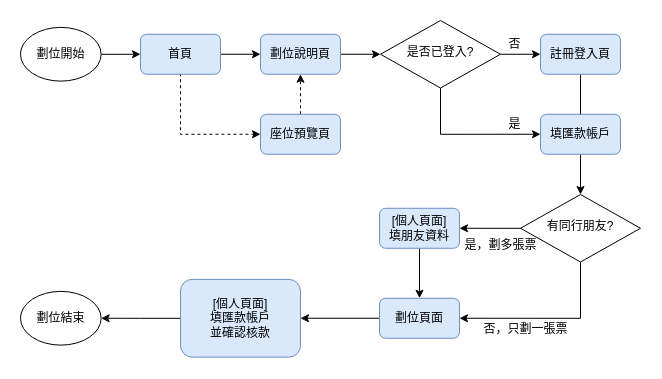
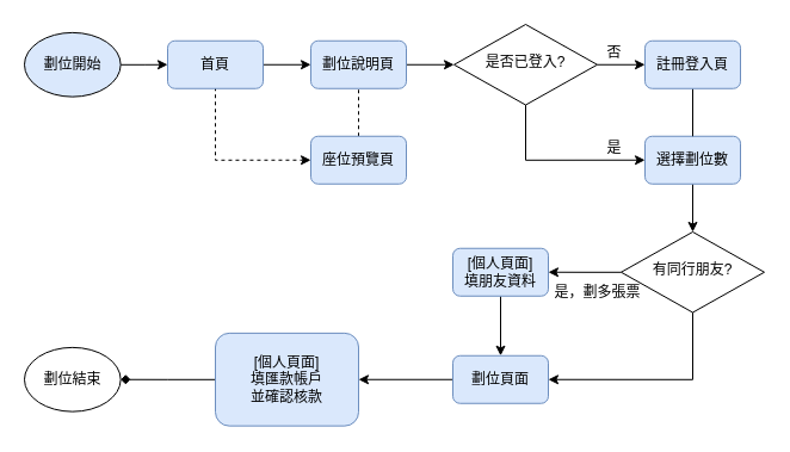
  <mxCell id="0" />
  <mxCell id="1" parent="0" />
  <mxCell id="2" style="edgeStyle=orthogonalEdgeStyle;rounded=0;orthogonalLoop=1;jettySize=auto;html=1;exitX=1;exitY=0.5;exitDx=0;exitDy=0;entryX=0;entryY=0.5;entryDx=0;entryDy=0;" edge="1" parent="1" source="4" target="8"><mxGeometry relative="1" as="geometry" /></mxCell>
  <mxCell id="3" style="edgeStyle=orthogonalEdgeStyle;rounded=0;orthogonalLoop=1;jettySize=auto;html=1;dashed=1;entryX=0;entryY=0.5;entryDx=0;entryDy=0;" edge="1" parent="1" target="6"><mxGeometry relative="1" as="geometry"><mxPoint x="180" y="72.75" as="sourcePoint" /><mxPoint x="210" y="155" as="targetPoint" /><Array as="points"><mxPoint x="180" y="133" /><mxPoint x="260" y="133" /></Array></mxGeometry></mxCell>
  <mxCell id="4" value="首頁" style="rounded=1;whiteSpace=wrap;html=1;fontSize=12;glass=0;strokeWidth=1;shadow=0;fillColor=#dae8fc;strokeColor=#6c8ebf;" parent="1" vertex="1"><mxGeometry x="140" y="33.75" width="80" height="40" as="geometry" /></mxCell>
- <mxCell id="5" style="edgeStyle=orthogonalEdgeStyle;rounded=0;orthogonalLoop=1;jettySize=auto;html=1;exitX=0.5;exitY=0;exitDx=0;exitDy=0;entryX=0.5;entryY=1;entryDx=0;entryDy=0;dashed=1;" edge="1" parent="1" source="6" target="8"><mxGeometry relative="1" as="geometry" /></mxCell>
+ <mxCell id="5" style="edgeStyle=orthogonalEdgeStyle;rounded=0;orthogonalLoop=1;jettySize=auto;html=1;exitX=0.5;exitY=0;exitDx=0;exitDy=0;entryX=0.5;entryY=1;entryDx=0;entryDy=0;dashed=1;endArrow=none;" edge="1" parent="1" source="6" target="8"><mxGeometry relative="1" as="geometry" /></mxCell>
  <mxCell id="6" value="座位預覽頁" style="rounded=1;whiteSpace=wrap;html=1;fontSize=12;glass=0;strokeWidth=1;shadow=0;fillColor=#dae8fc;strokeColor=#6c8ebf;" parent="1" vertex="1"><mxGeometry x="260" y="113.75" width="80" height="40" as="geometry" /></mxCell>
  <mxCell id="7" style="edgeStyle=orthogonalEdgeStyle;rounded=0;orthogonalLoop=1;jettySize=auto;html=1;exitX=1;exitY=0.5;exitDx=0;exitDy=0;entryX=0;entryY=0.5;entryDx=0;entryDy=0;" edge="1" parent="1" source="8" target="11"><mxGeometry relative="1" as="geometry" /></mxCell>
  <mxCell id="8" value="劃位說明頁" style="rounded=1;whiteSpace=wrap;html=1;fontSize=12;glass=0;strokeWidth=1;shadow=0;fillColor=#dae8fc;strokeColor=#6c8ebf;" parent="1" vertex="1"><mxGeometry x="260" y="33.75" width="80" height="40" as="geometry" /></mxCell>
  <mxCell id="9" style="edgeStyle=orthogonalEdgeStyle;rounded=0;orthogonalLoop=1;jettySize=auto;html=1;exitX=1;exitY=0.5;exitDx=0;exitDy=0;entryX=0;entryY=0.5;entryDx=0;entryDy=0;" edge="1" parent="1" source="11" target="16"><mxGeometry relative="1" as="geometry" /></mxCell>
  <mxCell id="10" style="edgeStyle=orthogonalEdgeStyle;rounded=0;orthogonalLoop=1;jettySize=auto;html=1;exitX=0.5;exitY=1;exitDx=0;exitDy=0;entryX=0;entryY=0.5;entryDx=0;entryDy=0;" edge="1" parent="1" source="11" target="13"><mxGeometry relative="1" as="geometry" /></mxCell>
  <mxCell id="11" value="是否已登入?" style="rhombus;whiteSpace=wrap;html=1;shadow=0;fontFamily=Helvetica;fontSize=12;align=center;strokeWidth=1;spacing=6;spacingTop=-4;" parent="1" vertex="1"><mxGeometry x="380" y="20" width="120" height="67.5" as="geometry" /></mxCell>
  <mxCell id="12" style="edgeStyle=orthogonalEdgeStyle;rounded=0;orthogonalLoop=1;jettySize=auto;html=1;entryX=0.5;entryY=0;entryDx=0;entryDy=0;" edge="1" parent="1" source="13" target="25"><mxGeometry relative="1" as="geometry" /></mxCell>
- <mxCell id="13" value="填匯款帳戶" style="rounded=1;whiteSpace=wrap;html=1;fontSize=12;glass=0;strokeWidth=1;shadow=0;fillColor=#dae8fc;strokeColor=#6c8ebf;" parent="1" vertex="1"><mxGeometry x="540" y="113.75" width="80" height="40" as="geometry" /></mxCell>
+ <mxCell id="13" value="選擇劃位數" style="rounded=1;whiteSpace=wrap;html=1;fontSize=12;glass=0;strokeWidth=1;shadow=0;fillColor=#dae8fc;strokeColor=#6c8ebf;" parent="1" vertex="1"><mxGeometry x="540" y="113.75" width="80" height="40" as="geometry" /></mxCell>
  <mxCell id="14" style="edgeStyle=orthogonalEdgeStyle;rounded=0;orthogonalLoop=1;jettySize=auto;html=1;exitX=0.5;exitY=1;exitDx=0;exitDy=0;" parent="1" source="13" target="13" edge="1"><mxGeometry relative="1" as="geometry" /></mxCell>
  <mxCell id="15" style="edgeStyle=orthogonalEdgeStyle;rounded=0;orthogonalLoop=1;jettySize=auto;html=1;entryX=0.5;entryY=0;entryDx=0;entryDy=0;endArrow=none;" edge="1" parent="1" source="16" target="13"><mxGeometry relative="1" as="geometry" /></mxCell>
  <mxCell id="16" value="註冊登入頁" style="rounded=1;whiteSpace=wrap;html=1;fontSize=12;glass=0;strokeWidth=1;shadow=0;fillColor=#dae8fc;strokeColor=#6c8ebf;" parent="1" vertex="1"><mxGeometry x="540" y="33.75" width="80" height="40" as="geometry" /></mxCell>
  <mxCell id="17" style="edgeStyle=orthogonalEdgeStyle;rounded=0;orthogonalLoop=1;jettySize=auto;html=1;entryX=0.5;entryY=0;entryDx=0;entryDy=0;" edge="1" parent="1" source="18" target="20"><mxGeometry relative="1" as="geometry" /></mxCell>
  <mxCell id="18" value="[個人頁面]&lt;br&gt;填朋友資料" style="rounded=1;whiteSpace=wrap;html=1;fontSize=12;glass=0;strokeWidth=1;shadow=0;fillColor=#dae8fc;strokeColor=#6c8ebf;" parent="1" vertex="1"><mxGeometry x="379" y="207.75" width="80" height="40" as="geometry" /></mxCell>
  <mxCell id="19" style="edgeStyle=orthogonalEdgeStyle;rounded=0;orthogonalLoop=1;jettySize=auto;html=1;entryX=1;entryY=0.5;entryDx=0;entryDy=0;" edge="1" parent="1" source="20" target="22"><mxGeometry relative="1" as="geometry" /></mxCell>
  <mxCell id="20" value="劃位頁面" style="rounded=1;whiteSpace=wrap;html=1;fontSize=12;glass=0;strokeWidth=1;shadow=0;fillColor=#dae8fc;strokeColor=#6c8ebf;" vertex="1" parent="1"><mxGeometry x="379" y="297.75" width="80" height="40" as="geometry" /></mxCell>
- <mxCell id="21" style="edgeStyle=orthogonalEdgeStyle;rounded=0;orthogonalLoop=1;jettySize=auto;html=1;entryX=1;entryY=0.5;entryDx=0;entryDy=0;" edge="1" parent="1" source="22" target="32"><mxGeometry relative="1" as="geometry" /></mxCell>
+ <mxCell id="21" style="edgeStyle=orthogonalEdgeStyle;rounded=0;orthogonalLoop=1;jettySize=auto;html=1;entryX=1;entryY=0.5;entryDx=0;entryDy=0;endArrow=diamond;" edge="1" parent="1" source="22" target="32"><mxGeometry relative="1" as="geometry" /></mxCell>
  <mxCell id="22" value="[個人頁面]&lt;br&gt;填匯款帳戶&lt;br&gt;並確認核款" style="rounded=1;whiteSpace=wrap;html=1;fontSize=12;glass=0;strokeWidth=1;shadow=0;fillColor=#dae8fc;strokeColor=#6c8ebf;" vertex="1" parent="1"><mxGeometry x="180" y="278.88" width="120" height="77.75" as="geometry" /></mxCell>
  <mxCell id="23" style="edgeStyle=orthogonalEdgeStyle;rounded=0;orthogonalLoop=1;jettySize=auto;html=1;entryX=1;entryY=0.5;entryDx=0;entryDy=0;" edge="1" parent="1" source="25" target="18"><mxGeometry relative="1" as="geometry" /></mxCell>
  <mxCell id="24" style="edgeStyle=orthogonalEdgeStyle;rounded=0;orthogonalLoop=1;jettySize=auto;html=1;exitX=0.5;exitY=1;exitDx=0;exitDy=0;entryX=1;entryY=0.5;entryDx=0;entryDy=0;" edge="1" parent="1" source="25" target="20"><mxGeometry relative="1" as="geometry" /></mxCell>
  <mxCell id="25" value="有同行朋友?" style="rhombus;whiteSpace=wrap;html=1;shadow=0;fontFamily=Helvetica;fontSize=12;align=center;strokeWidth=1;spacing=6;spacingTop=-4;" vertex="1" parent="1"><mxGeometry x="520" y="194" width="120" height="67.5" as="geometry" /></mxCell>
- <mxCell id="26" value="否，只劃一張票" style="text;html=1;align=center;verticalAlign=middle;resizable=0;points=[];autosize=1;strokeColor=none;fillColor=none;" vertex="1" parent="1"><mxGeometry x="470" y="314" width="110" height="30" as="geometry" /></mxCell>
  <mxCell id="27" value="是，劃多張票" style="text;html=1;align=center;verticalAlign=middle;resizable=0;points=[];autosize=1;strokeColor=none;fillColor=none;" vertex="1" parent="1"><mxGeometry x="450" y="229.5" width="100" height="30" as="geometry" /></mxCell>
  <mxCell id="28" value="是" style="text;html=1;align=center;verticalAlign=middle;resizable=0;points=[];autosize=1;strokeColor=none;fillColor=none;" vertex="1" parent="1"><mxGeometry x="494" y="108.75" width="40" height="30" as="geometry" /></mxCell>
  <mxCell id="29" value="否" style="text;html=1;align=center;verticalAlign=middle;resizable=0;points=[];autosize=1;strokeColor=none;fillColor=none;" vertex="1" parent="1"><mxGeometry x="494" y="29" width="40" height="30" as="geometry" /></mxCell>
  <mxCell id="30" style="edgeStyle=orthogonalEdgeStyle;rounded=0;orthogonalLoop=1;jettySize=auto;html=1;entryX=0;entryY=0.5;entryDx=0;entryDy=0;" edge="1" parent="1" source="31" target="4"><mxGeometry relative="1" as="geometry" /></mxCell>
- <mxCell id="31" value="劃位開始" style="ellipse;whiteSpace=wrap;html=1;" vertex="1" parent="1"><mxGeometry x="20" y="26.88" width="80.63" height="53.75" as="geometry" /></mxCell>
+ <mxCell id="31" value="劃位開始" style="ellipse;whiteSpace=wrap;html=1;fillColor=#dae8fc;" vertex="1" parent="1"><mxGeometry x="20" y="26.88" width="80.63" height="53.75" as="geometry" /></mxCell>
  <mxCell id="32" value="劃位結束" style="ellipse;whiteSpace=wrap;html=1;" vertex="1" parent="1"><mxGeometry x="20" y="290.88" width="80.63" height="53.75" as="geometry" /></mxCell>
